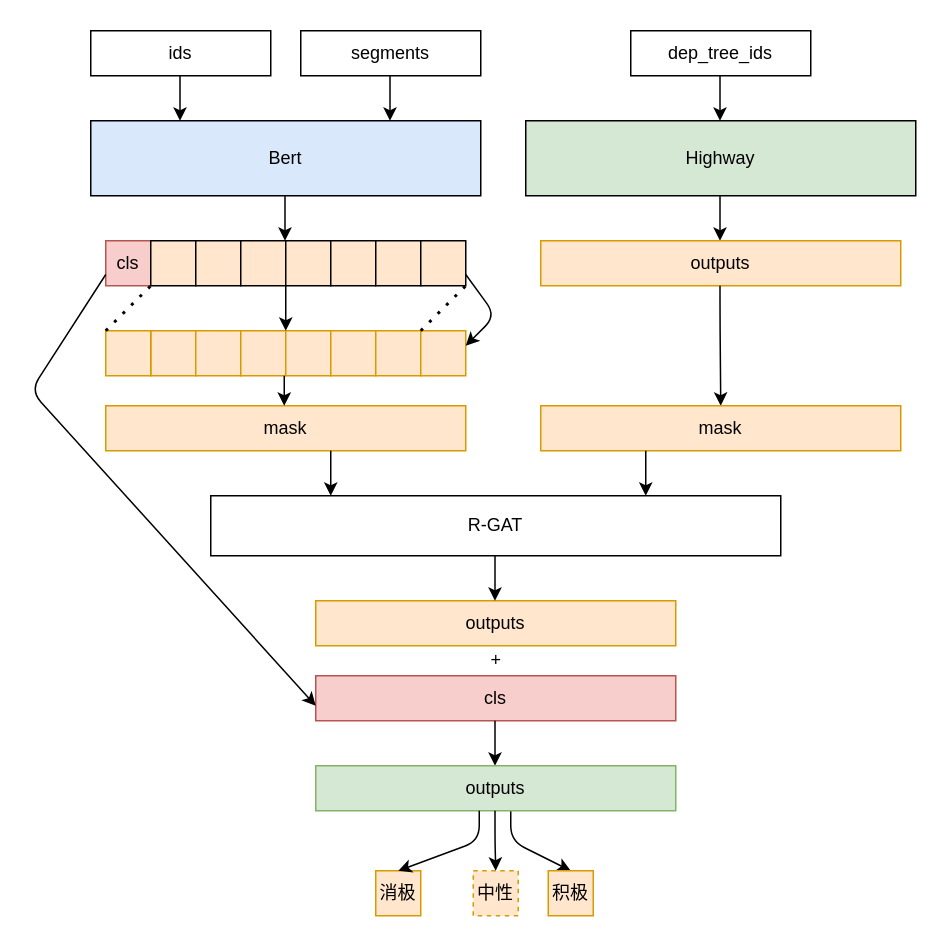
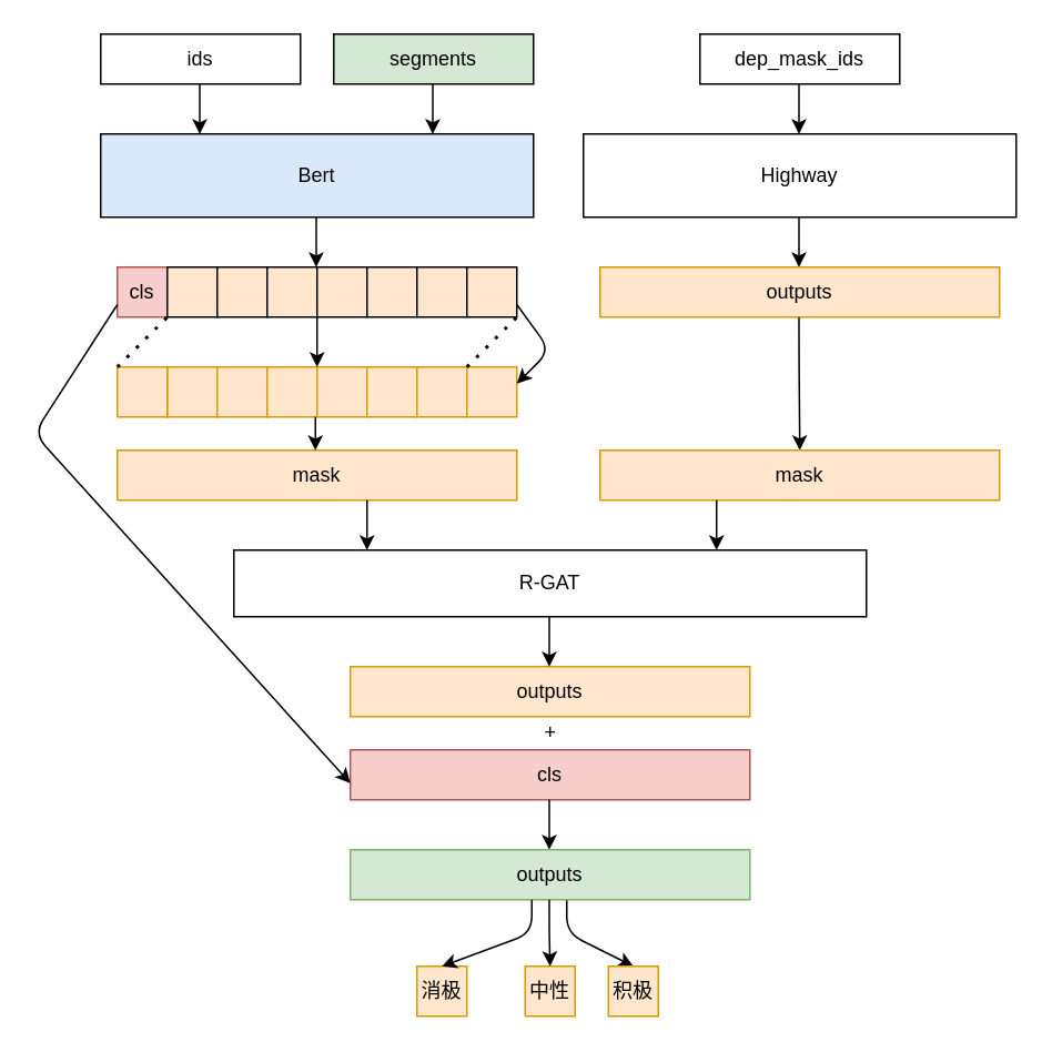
  <mxCell id="0" />
  <mxCell id="1" parent="0" />
  <mxCell id="2" value="ids" style="rounded=0;whiteSpace=wrap;html=1;" vertex="1" parent="1"><mxGeometry x="60" y="20" width="120" height="30" as="geometry" /></mxCell>
- <mxCell id="3" value="segments" style="rounded=0;whiteSpace=wrap;html=1;" vertex="1" parent="1"><mxGeometry x="200" y="20" width="120" height="30" as="geometry" /></mxCell>
- <mxCell id="4" value="dep_tree_ids" style="rounded=0;whiteSpace=wrap;html=1;" vertex="1" parent="1"><mxGeometry x="420" y="20" width="120" height="30" as="geometry" /></mxCell>
+ <mxCell id="3" value="segments" style="rounded=0;whiteSpace=wrap;html=1;fillColor=#d5e8d4;" vertex="1" parent="1"><mxGeometry x="200" y="20" width="120" height="30" as="geometry" /></mxCell>
+ <mxCell id="4" value="dep_mask_ids" style="rounded=0;whiteSpace=wrap;html=1;" vertex="1" parent="1"><mxGeometry x="420" y="20" width="120" height="30" as="geometry" /></mxCell>
  <mxCell id="5" value="Bert" style="rounded=0;whiteSpace=wrap;html=1;fillColor=#dae8fc;" vertex="1" parent="1"><mxGeometry x="60" y="80" width="260" height="50" as="geometry" /></mxCell>
  <mxCell id="6" value="" style="endArrow=classic;html=1;" edge="1" parent="1"><mxGeometry width="50" height="50" relative="1" as="geometry"><mxPoint x="119.5" y="50" as="sourcePoint" /><mxPoint x="119.5" y="80" as="targetPoint" /><Array as="points"><mxPoint x="119.5" y="70" /></Array></mxGeometry></mxCell>
  <mxCell id="7" value="" style="endArrow=classic;html=1;" edge="1" parent="1"><mxGeometry width="50" height="50" relative="1" as="geometry"><mxPoint x="259.5" y="50" as="sourcePoint" /><mxPoint x="259.5" y="80" as="targetPoint" /><Array as="points"><mxPoint x="259.5" y="70" /></Array></mxGeometry></mxCell>
- <mxCell id="8" value="Highway" style="rounded=0;whiteSpace=wrap;html=1;fillColor=#d5e8d4;" vertex="1" parent="1"><mxGeometry x="350" y="80" width="260" height="50" as="geometry" /></mxCell>
+ <mxCell id="8" value="Highway" style="rounded=0;whiteSpace=wrap;html=1;" vertex="1" parent="1"><mxGeometry x="350" y="80" width="260" height="50" as="geometry" /></mxCell>
  <mxCell id="9" value="" style="endArrow=classic;html=1;" edge="1" parent="1"><mxGeometry width="50" height="50" relative="1" as="geometry"><mxPoint x="479.5" y="50" as="sourcePoint" /><mxPoint x="479.5" y="80" as="targetPoint" /><Array as="points"><mxPoint x="479.5" y="70" /></Array></mxGeometry></mxCell>
  <mxCell id="10" value="cls" style="rounded=0;whiteSpace=wrap;html=1;fillColor=#f8cecc;glass=0;sketch=0;shadow=0;strokeColor=#b85450;" vertex="1" parent="1"><mxGeometry x="70" y="160" width="30" height="30" as="geometry" /></mxCell>
  <mxCell id="11" value="" style="endArrow=classic;html=1;entryX=0.5;entryY=0;entryDx=0;entryDy=0;" edge="1" parent="1" target="50"><mxGeometry width="50" height="50" relative="1" as="geometry"><mxPoint x="340" y="540" as="sourcePoint" /><mxPoint x="340" y="570" as="targetPoint" /><Array as="points"><mxPoint x="340" y="560" /></Array></mxGeometry></mxCell>
  <mxCell id="12" value="" style="endArrow=classic;html=1;" edge="1" parent="1"><mxGeometry width="50" height="50" relative="1" as="geometry"><mxPoint x="189.5" y="130" as="sourcePoint" /><mxPoint x="189.5" y="160" as="targetPoint" /><Array as="points"><mxPoint x="189.5" y="150" /></Array></mxGeometry></mxCell>
  <mxCell id="13" value="" style="rounded=0;whiteSpace=wrap;html=1;fillColor=#ffe6cc;glass=0;sketch=0;shadow=0;" vertex="1" parent="1"><mxGeometry x="100" y="160" width="30" height="30" as="geometry" /></mxCell>
  <mxCell id="14" value="" style="rounded=0;whiteSpace=wrap;html=1;fillColor=#ffe6cc;glass=0;sketch=0;shadow=0;" vertex="1" parent="1"><mxGeometry x="130" y="160" width="30" height="30" as="geometry" /></mxCell>
  <mxCell id="15" value="" style="rounded=0;whiteSpace=wrap;html=1;fillColor=#ffe6cc;glass=0;sketch=0;shadow=0;" vertex="1" parent="1"><mxGeometry x="160" y="160" width="30" height="30" as="geometry" /></mxCell>
  <mxCell id="16" value="" style="rounded=0;whiteSpace=wrap;html=1;fillColor=#ffe6cc;glass=0;sketch=0;shadow=0;" vertex="1" parent="1"><mxGeometry x="190" y="160" width="30" height="30" as="geometry" /></mxCell>
  <mxCell id="17" value="" style="rounded=0;whiteSpace=wrap;html=1;fillColor=#ffe6cc;glass=0;sketch=0;shadow=0;" vertex="1" parent="1"><mxGeometry x="220" y="160" width="30" height="30" as="geometry" /></mxCell>
  <mxCell id="18" value="" style="rounded=0;whiteSpace=wrap;html=1;fillColor=#ffe6cc;glass=0;sketch=0;shadow=0;" vertex="1" parent="1"><mxGeometry x="250" y="160" width="30" height="30" as="geometry" /></mxCell>
  <mxCell id="19" value="" style="rounded=0;whiteSpace=wrap;html=1;fillColor=#ffe6cc;glass=0;sketch=0;shadow=0;" vertex="1" parent="1"><mxGeometry x="280" y="160" width="30" height="30" as="geometry" /></mxCell>
  <mxCell id="20" value="" style="endArrow=classic;html=1;" edge="1" parent="1"><mxGeometry width="50" height="50" relative="1" as="geometry"><mxPoint x="479.5" y="130" as="sourcePoint" /><mxPoint x="479.5" y="160" as="targetPoint" /><Array as="points"><mxPoint x="479.5" y="150" /></Array></mxGeometry></mxCell>
  <mxCell id="21" value="" style="rounded=0;whiteSpace=wrap;html=1;fillColor=#ffe6cc;glass=0;sketch=0;shadow=0;strokeColor=#d79b00;" vertex="1" parent="1"><mxGeometry x="100" y="220" width="30" height="30" as="geometry" /></mxCell>
  <mxCell id="22" value="" style="rounded=0;whiteSpace=wrap;html=1;fillColor=#ffe6cc;glass=0;sketch=0;shadow=0;strokeColor=#d79b00;" vertex="1" parent="1"><mxGeometry x="130" y="220" width="30" height="30" as="geometry" /></mxCell>
  <mxCell id="23" value="" style="rounded=0;whiteSpace=wrap;html=1;fillColor=#ffe6cc;glass=0;sketch=0;shadow=0;strokeColor=#d79b00;" vertex="1" parent="1"><mxGeometry x="160" y="220" width="30" height="30" as="geometry" /></mxCell>
  <mxCell id="24" value="" style="rounded=0;whiteSpace=wrap;html=1;fillColor=#ffe6cc;glass=0;sketch=0;shadow=0;strokeColor=#d79b00;" vertex="1" parent="1"><mxGeometry x="190" y="220" width="30" height="30" as="geometry" /></mxCell>
  <mxCell id="25" value="" style="rounded=0;whiteSpace=wrap;html=1;fillColor=#ffe6cc;glass=0;sketch=0;shadow=0;strokeColor=#d79b00;" vertex="1" parent="1"><mxGeometry x="220" y="220" width="30" height="30" as="geometry" /></mxCell>
  <mxCell id="26" value="" style="rounded=0;whiteSpace=wrap;html=1;fillColor=#ffe6cc;glass=0;sketch=0;shadow=0;strokeColor=#d79b00;" vertex="1" parent="1"><mxGeometry x="250" y="220" width="30" height="30" as="geometry" /></mxCell>
  <mxCell id="27" value="" style="rounded=0;whiteSpace=wrap;html=1;fillColor=#ffe6cc;glass=0;sketch=0;shadow=0;strokeColor=#d79b00;" vertex="1" parent="1"><mxGeometry x="280" y="220" width="30" height="30" as="geometry" /></mxCell>
  <mxCell id="28" value="" style="rounded=0;whiteSpace=wrap;html=1;fillColor=#ffe6cc;glass=0;sketch=0;shadow=0;strokeColor=#d79b00;" vertex="1" parent="1"><mxGeometry x="70" y="220" width="30" height="30" as="geometry" /></mxCell>
  <mxCell id="29" value="" style="endArrow=classic;html=1;" edge="1" parent="1"><mxGeometry width="50" height="50" relative="1" as="geometry"><mxPoint x="190" y="190" as="sourcePoint" /><mxPoint x="190" y="220" as="targetPoint" /><Array as="points"><mxPoint x="190" y="210" /></Array></mxGeometry></mxCell>
  <mxCell id="30" value="" style="endArrow=none;dashed=1;html=1;dashPattern=1 3;strokeWidth=2;" edge="1" parent="1"><mxGeometry width="50" height="50" relative="1" as="geometry"><mxPoint x="70" y="220" as="sourcePoint" /><mxPoint x="100" y="190" as="targetPoint" /><Array as="points"><mxPoint x="70" y="220" /></Array></mxGeometry></mxCell>
  <mxCell id="31" value="" style="endArrow=none;dashed=1;html=1;dashPattern=1 3;strokeWidth=2;" edge="1" parent="1"><mxGeometry width="50" height="50" relative="1" as="geometry"><mxPoint x="280" y="220" as="sourcePoint" /><mxPoint x="310" y="190" as="targetPoint" /><Array as="points"><mxPoint x="280" y="220" /></Array></mxGeometry></mxCell>
  <mxCell id="32" value="" style="endArrow=classic;html=1;exitX=1;exitY=0.75;exitDx=0;exitDy=0;" edge="1" parent="1" source="19"><mxGeometry width="50" height="50" relative="1" as="geometry"><mxPoint x="330" y="190" as="sourcePoint" /><mxPoint x="310" y="230" as="targetPoint" /><Array as="points"><mxPoint x="330" y="210" /></Array></mxGeometry></mxCell>
  <mxCell id="33" value="mask" style="rounded=0;whiteSpace=wrap;html=1;shadow=0;glass=0;sketch=0;strokeColor=#d79b00;fillColor=#ffe6cc;" vertex="1" parent="1"><mxGeometry x="70" y="270" width="240" height="30" as="geometry" /></mxCell>
  <mxCell id="34" value="outputs" style="rounded=0;whiteSpace=wrap;html=1;shadow=0;glass=0;sketch=0;strokeColor=#d79b00;fillColor=#ffe6cc;" vertex="1" parent="1"><mxGeometry x="360" y="160" width="240" height="30" as="geometry" /></mxCell>
  <mxCell id="35" value="" style="endArrow=classic;html=1;" edge="1" parent="1"><mxGeometry width="50" height="50" relative="1" as="geometry"><mxPoint x="479.5" y="190" as="sourcePoint" /><mxPoint x="480" y="270" as="targetPoint" /><Array as="points"><mxPoint x="479.5" y="210" /></Array></mxGeometry></mxCell>
  <mxCell id="36" value="" style="endArrow=classic;html=1;" edge="1" parent="1"><mxGeometry width="50" height="50" relative="1" as="geometry"><mxPoint x="189" y="250" as="sourcePoint" /><mxPoint x="189" y="270" as="targetPoint" /><Array as="points"><mxPoint x="189" y="270" /></Array></mxGeometry></mxCell>
  <mxCell id="37" value="mask" style="rounded=0;whiteSpace=wrap;html=1;shadow=0;glass=0;sketch=0;strokeColor=#d79b00;fillColor=#ffe6cc;" vertex="1" parent="1"><mxGeometry x="360" y="270" width="240" height="30" as="geometry" /></mxCell>
  <mxCell id="38" value="R-GAT" style="rounded=0;whiteSpace=wrap;html=1;shadow=0;glass=0;sketch=0;strokeColor=#000000;gradientColor=none;" vertex="1" parent="1"><mxGeometry x="140" y="330" width="380" height="40" as="geometry" /></mxCell>
  <mxCell id="39" value="" style="endArrow=classic;html=1;" edge="1" parent="1"><mxGeometry width="50" height="50" relative="1" as="geometry"><mxPoint x="220" y="300" as="sourcePoint" /><mxPoint x="220" y="330" as="targetPoint" /><Array as="points"><mxPoint x="220" y="320" /></Array></mxGeometry></mxCell>
  <mxCell id="40" value="" style="endArrow=classic;html=1;" edge="1" parent="1"><mxGeometry width="50" height="50" relative="1" as="geometry"><mxPoint x="430" y="300" as="sourcePoint" /><mxPoint x="430" y="330" as="targetPoint" /><Array as="points"><mxPoint x="430" y="320" /></Array></mxGeometry></mxCell>
  <mxCell id="41" value="outputs" style="rounded=0;whiteSpace=wrap;html=1;shadow=0;glass=0;sketch=0;strokeColor=#d79b00;fillColor=#ffe6cc;" vertex="1" parent="1"><mxGeometry x="210" y="400" width="240" height="30" as="geometry" /></mxCell>
  <mxCell id="42" value="" style="endArrow=classic;html=1;" edge="1" parent="1"><mxGeometry width="50" height="50" relative="1" as="geometry"><mxPoint x="329.5" y="370" as="sourcePoint" /><mxPoint x="329.5" y="400" as="targetPoint" /><Array as="points"><mxPoint x="329.5" y="390" /></Array></mxGeometry></mxCell>
  <mxCell id="43" value="cls" style="rounded=0;whiteSpace=wrap;html=1;fillColor=#f8cecc;glass=0;sketch=0;shadow=0;strokeColor=#b85450;" vertex="1" parent="1"><mxGeometry x="210" y="450" width="240" height="30" as="geometry" /></mxCell>
  <mxCell id="44" value="+" style="text;html=1;align=center;verticalAlign=middle;resizable=0;points=[];autosize=1;strokeColor=none;" vertex="1" parent="1"><mxGeometry x="320" y="430" width="20" height="20" as="geometry" /></mxCell>
  <mxCell id="45" value="" style="endArrow=classic;html=1;exitX=0;exitY=0.75;exitDx=0;exitDy=0;entryX=0;entryY=0.667;entryDx=0;entryDy=0;entryPerimeter=0;" edge="1" parent="1" source="10" target="43"><mxGeometry width="50" height="50" relative="1" as="geometry"><mxPoint x="20" y="240" as="sourcePoint" /><mxPoint x="20" y="270" as="targetPoint" /><Array as="points"><mxPoint x="20" y="260" /></Array></mxGeometry></mxCell>
  <mxCell id="46" value="" style="endArrow=classic;html=1;" edge="1" parent="1"><mxGeometry width="50" height="50" relative="1" as="geometry"><mxPoint x="329.5" y="480" as="sourcePoint" /><mxPoint x="329.5" y="510" as="targetPoint" /><Array as="points"><mxPoint x="329.5" y="500" /></Array></mxGeometry></mxCell>
  <mxCell id="47" value="outputs" style="rounded=0;whiteSpace=wrap;html=1;shadow=0;glass=0;sketch=0;strokeColor=#82b366;fillColor=#d5e8d4;" vertex="1" parent="1"><mxGeometry x="210" y="510" width="240" height="30" as="geometry" /></mxCell>
  <mxCell id="48" value="消极" style="rounded=0;whiteSpace=wrap;html=1;fillColor=#ffe6cc;glass=0;sketch=0;shadow=0;strokeColor=#d79b00;" vertex="1" parent="1"><mxGeometry x="250" y="580" width="30" height="30" as="geometry" /></mxCell>
- <mxCell id="49" value="中性" style="rounded=0;whiteSpace=wrap;html=1;fillColor=#ffe6cc;glass=0;sketch=0;shadow=0;strokeColor=#d79b00;dashed=1;" vertex="1" parent="1"><mxGeometry x="315" y="580" width="30" height="30" as="geometry" /></mxCell>
+ <mxCell id="49" value="中性" style="rounded=0;whiteSpace=wrap;html=1;fillColor=#ffe6cc;glass=0;sketch=0;shadow=0;strokeColor=#d79b00;" vertex="1" parent="1"><mxGeometry x="315" y="580" width="30" height="30" as="geometry" /></mxCell>
  <mxCell id="50" value="积极" style="rounded=0;whiteSpace=wrap;html=1;fillColor=#ffe6cc;glass=0;sketch=0;shadow=0;strokeColor=#d79b00;" vertex="1" parent="1"><mxGeometry x="365" y="580" width="30" height="30" as="geometry" /></mxCell>
  <mxCell id="51" value="" style="endArrow=classic;html=1;entryX=0.5;entryY=0;entryDx=0;entryDy=0;" edge="1" parent="1" target="48"><mxGeometry width="50" height="50" relative="1" as="geometry"><mxPoint x="319" y="540" as="sourcePoint" /><mxPoint x="319" y="570" as="targetPoint" /><Array as="points"><mxPoint x="319" y="560" /></Array></mxGeometry></mxCell>
  <mxCell id="52" value="" style="endArrow=classic;html=1;entryX=0.5;entryY=0;entryDx=0;entryDy=0;" edge="1" parent="1" target="49"><mxGeometry width="50" height="50" relative="1" as="geometry"><mxPoint x="329.5" y="540" as="sourcePoint" /><mxPoint x="329.5" y="570" as="targetPoint" /><Array as="points"><mxPoint x="329.5" y="560" /></Array></mxGeometry></mxCell>
